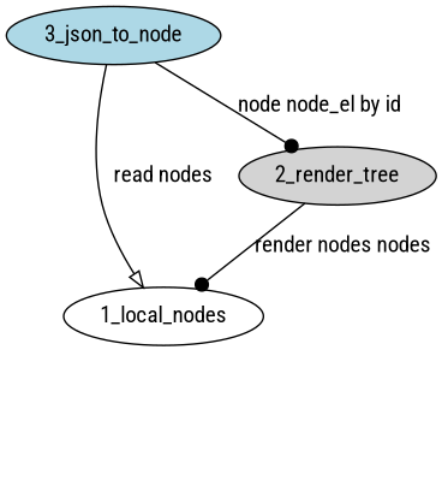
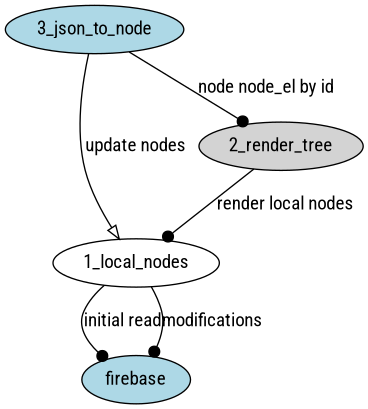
  digraph {
    fontname="Roboto Condensed"
    node [fillcolor=lightblue fontname="Roboto Condensed" style=filled]
    edge [arrowhead=dot fontname="Roboto Condensed"]
    "1_local_nodes" [fillcolor=white]
+   firebase
    "2_render_tree" [fillcolor=lightgrey]
    "3_json_to_node"
-   "2_render_tree" -> "1_local_nodes" [label="render nodes nodes"]
-   "3_json_to_node" -> "1_local_nodes" [arrowhead=onormal label="read nodes"]
+   "1_local_nodes" -> firebase [label="initial read"]
+   "1_local_nodes" -> firebase [label=modifications]
+   "2_render_tree" -> "1_local_nodes" [label="render local nodes"]
+   "3_json_to_node" -> "1_local_nodes" [arrowhead=onormal label="update nodes"]
    "3_json_to_node" -> "2_render_tree" [label="node node_el by id"]
  }
